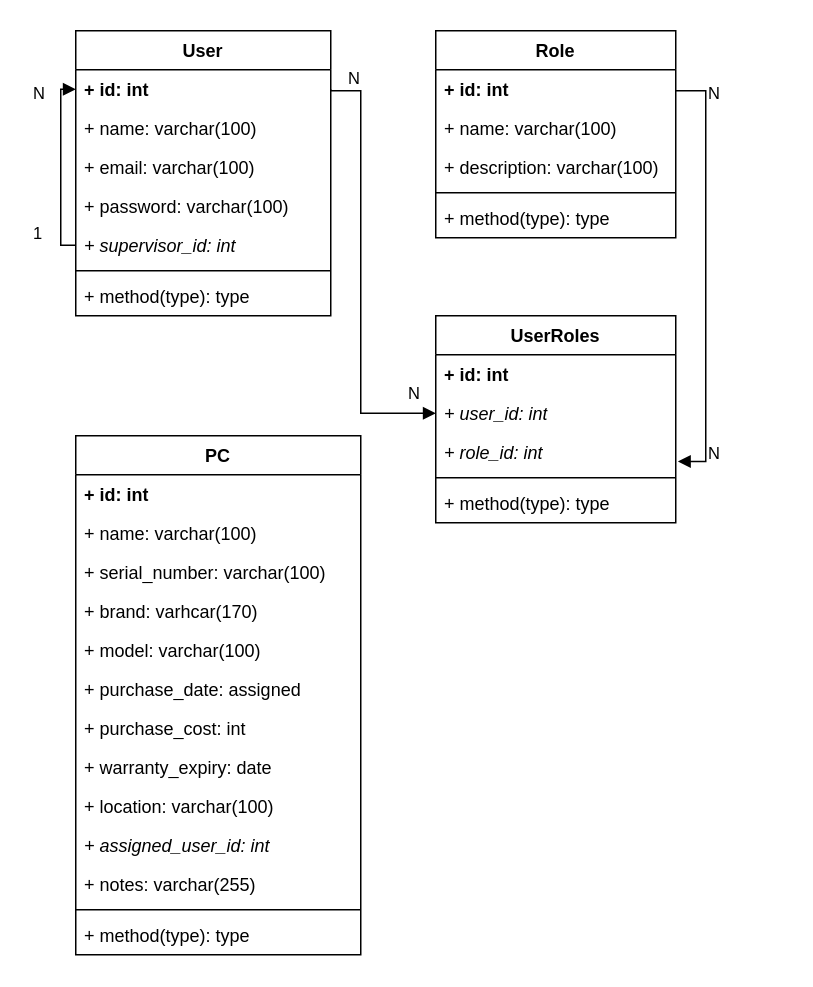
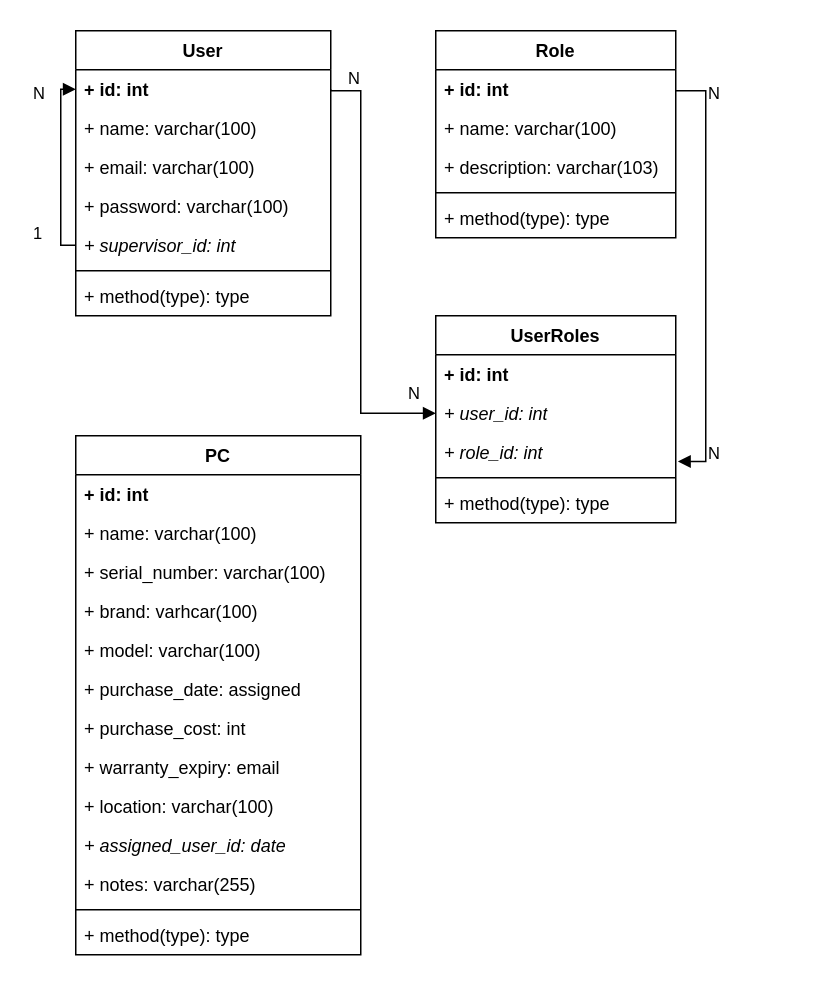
  <mxCell id="0" />
  <mxCell id="1" parent="0" />
  <mxCell id="2" value="User" style="swimlane;fontStyle=1;align=center;verticalAlign=top;childLayout=stackLayout;horizontal=1;startSize=26;horizontalStack=0;resizeParent=1;resizeParentMax=0;resizeLast=0;collapsible=1;marginBottom=0;" parent="1" vertex="1"><mxGeometry x="50" y="20" width="170" height="190" as="geometry" /></mxCell>
  <mxCell id="3" value="+ id: int" style="text;strokeColor=none;fillColor=none;align=left;verticalAlign=top;spacingLeft=4;spacingRight=4;overflow=hidden;rotatable=0;points=[[0,0.5],[1,0.5]];portConstraint=eastwest;fontStyle=1" parent="2" vertex="1"><mxGeometry y="26" width="170" height="26" as="geometry" /></mxCell>
  <mxCell id="4" value="+ name: varchar(100)" style="text;strokeColor=none;fillColor=none;align=left;verticalAlign=top;spacingLeft=4;spacingRight=4;overflow=hidden;rotatable=0;points=[[0,0.5],[1,0.5]];portConstraint=eastwest;" parent="2" vertex="1"><mxGeometry y="52" width="170" height="26" as="geometry" /></mxCell>
  <mxCell id="5" value="+ email: varchar(100)" style="text;strokeColor=none;fillColor=none;align=left;verticalAlign=top;spacingLeft=4;spacingRight=4;overflow=hidden;rotatable=0;points=[[0,0.5],[1,0.5]];portConstraint=eastwest;" parent="2" vertex="1"><mxGeometry y="78" width="170" height="26" as="geometry" /></mxCell>
  <mxCell id="6" value="+ password: varchar(100)" style="text;strokeColor=none;fillColor=none;align=left;verticalAlign=top;spacingLeft=4;spacingRight=4;overflow=hidden;rotatable=0;points=[[0,0.5],[1,0.5]];portConstraint=eastwest;" parent="2" vertex="1"><mxGeometry y="104" width="170" height="26" as="geometry" /></mxCell>
  <mxCell id="7" value="+ supervisor_id: int" style="text;strokeColor=none;fillColor=none;align=left;verticalAlign=top;spacingLeft=4;spacingRight=4;overflow=hidden;rotatable=0;points=[[0,0.5],[1,0.5]];portConstraint=eastwest;fontStyle=2" vertex="1" parent="2"><mxGeometry y="130" width="170" height="26" as="geometry" /></mxCell>
  <mxCell id="8" value="" style="line;strokeWidth=1;fillColor=none;align=left;verticalAlign=middle;spacingTop=-1;spacingLeft=3;spacingRight=3;rotatable=0;labelPosition=right;points=[];portConstraint=eastwest;strokeColor=inherit;" parent="2" vertex="1"><mxGeometry y="156" width="170" height="8" as="geometry" /></mxCell>
  <mxCell id="9" value="+ method(type): type" style="text;strokeColor=none;fillColor=none;align=left;verticalAlign=top;spacingLeft=4;spacingRight=4;overflow=hidden;rotatable=0;points=[[0,0.5],[1,0.5]];portConstraint=eastwest;" parent="2" vertex="1"><mxGeometry y="164" width="170" height="26" as="geometry" /></mxCell>
  <mxCell id="10" value="" style="endArrow=block;endFill=1;html=1;edgeStyle=orthogonalEdgeStyle;align=left;verticalAlign=top;rounded=0;" edge="1" parent="2" source="7" target="3"><mxGeometry x="-0.839" y="-17" relative="1" as="geometry"><mxPoint x="-30" y="150" as="sourcePoint" /><mxPoint x="130" y="150" as="targetPoint" /><Array as="points"><mxPoint x="-10" y="143" /><mxPoint x="-10" y="39" /></Array><mxPoint x="-17" y="17" as="offset" /></mxGeometry></mxCell>
  <mxCell id="11" value="1" style="edgeLabel;resizable=0;html=1;align=left;verticalAlign=bottom;" connectable="0" vertex="1" parent="10"><mxGeometry x="-1" relative="1" as="geometry"><mxPoint x="-30" as="offset" /></mxGeometry></mxCell>
  <mxCell id="12" value="Role" style="swimlane;fontStyle=1;align=center;verticalAlign=top;childLayout=stackLayout;horizontal=1;startSize=26;horizontalStack=0;resizeParent=1;resizeParentMax=0;resizeLast=0;collapsible=1;marginBottom=0;" parent="1" vertex="1"><mxGeometry x="290" y="20" width="160" height="138" as="geometry" /></mxCell>
  <mxCell id="13" value="+ id: int" style="text;strokeColor=none;fillColor=none;align=left;verticalAlign=top;spacingLeft=4;spacingRight=4;overflow=hidden;rotatable=0;points=[[0,0.5],[1,0.5]];portConstraint=eastwest;fontStyle=1" parent="12" vertex="1"><mxGeometry y="26" width="160" height="26" as="geometry" /></mxCell>
  <mxCell id="14" value="+ name: varchar(100)" style="text;strokeColor=none;fillColor=none;align=left;verticalAlign=top;spacingLeft=4;spacingRight=4;overflow=hidden;rotatable=0;points=[[0,0.5],[1,0.5]];portConstraint=eastwest;" parent="12" vertex="1"><mxGeometry y="52" width="160" height="26" as="geometry" /></mxCell>
- <mxCell id="15" value="+ description: varchar(100)" style="text;strokeColor=none;fillColor=none;align=left;verticalAlign=top;spacingLeft=4;spacingRight=4;overflow=hidden;rotatable=0;points=[[0,0.5],[1,0.5]];portConstraint=eastwest;" parent="12" vertex="1"><mxGeometry y="78" width="160" height="26" as="geometry" /></mxCell>
+ <mxCell id="15" value="+ description: varchar(103)" style="text;strokeColor=none;fillColor=none;align=left;verticalAlign=top;spacingLeft=4;spacingRight=4;overflow=hidden;rotatable=0;points=[[0,0.5],[1,0.5]];portConstraint=eastwest;" parent="12" vertex="1"><mxGeometry y="78" width="160" height="26" as="geometry" /></mxCell>
  <mxCell id="16" value="" style="line;strokeWidth=1;fillColor=none;align=left;verticalAlign=middle;spacingTop=-1;spacingLeft=3;spacingRight=3;rotatable=0;labelPosition=right;points=[];portConstraint=eastwest;strokeColor=inherit;" parent="12" vertex="1"><mxGeometry y="104" width="160" height="8" as="geometry" /></mxCell>
  <mxCell id="17" value="+ method(type): type" style="text;strokeColor=none;fillColor=none;align=left;verticalAlign=top;spacingLeft=4;spacingRight=4;overflow=hidden;rotatable=0;points=[[0,0.5],[1,0.5]];portConstraint=eastwest;" parent="12" vertex="1"><mxGeometry y="112" width="160" height="26" as="geometry" /></mxCell>
  <mxCell id="18" value="" style="endArrow=block;endFill=1;html=1;edgeStyle=orthogonalEdgeStyle;align=left;verticalAlign=top;rounded=0;exitX=1;exitY=0.5;exitDx=0;exitDy=0;entryX=0;entryY=0.5;entryDx=0;entryDy=0;" parent="1" source="3" target="23" edge="1"><mxGeometry x="-1" y="-20" relative="1" as="geometry"><mxPoint x="230" y="60" as="sourcePoint" /><mxPoint x="280" y="270" as="targetPoint" /><Array as="points"><mxPoint x="240" y="60" /><mxPoint x="240" y="275" /></Array><mxPoint as="offset" /></mxGeometry></mxCell>
  <mxCell id="19" value="N" style="edgeLabel;resizable=0;html=1;align=left;verticalAlign=bottom;" parent="1" connectable="0" vertex="1"><mxGeometry x="230" y="60" as="geometry" /></mxCell>
  <mxCell id="20" value="N" style="edgeLabel;resizable=0;html=1;align=left;verticalAlign=bottom;" connectable="0" vertex="1" parent="1"><mxGeometry x="20" y="70" as="geometry" /></mxCell>
  <mxCell id="21" value="UserRoles" style="swimlane;fontStyle=1;align=center;verticalAlign=top;childLayout=stackLayout;horizontal=1;startSize=26;horizontalStack=0;resizeParent=1;resizeParentMax=0;resizeLast=0;collapsible=1;marginBottom=0;whiteSpace=wrap;html=1;" vertex="1" parent="1"><mxGeometry x="290" y="210" width="160" height="138" as="geometry" /></mxCell>
  <mxCell id="22" value="&lt;b&gt;+ id: int&lt;/b&gt;" style="text;strokeColor=none;fillColor=none;align=left;verticalAlign=top;spacingLeft=4;spacingRight=4;overflow=hidden;rotatable=0;points=[[0,0.5],[1,0.5]];portConstraint=eastwest;whiteSpace=wrap;html=1;" vertex="1" parent="21"><mxGeometry y="26" width="160" height="26" as="geometry" /></mxCell>
  <mxCell id="23" value="&lt;i&gt;+ user_id: int&lt;/i&gt;" style="text;strokeColor=none;fillColor=none;align=left;verticalAlign=top;spacingLeft=4;spacingRight=4;overflow=hidden;rotatable=0;points=[[0,0.5],[1,0.5]];portConstraint=eastwest;whiteSpace=wrap;html=1;" vertex="1" parent="21"><mxGeometry y="52" width="160" height="26" as="geometry" /></mxCell>
  <mxCell id="24" value="&lt;i&gt;+ role_id: int&lt;/i&gt;" style="text;strokeColor=none;fillColor=none;align=left;verticalAlign=top;spacingLeft=4;spacingRight=4;overflow=hidden;rotatable=0;points=[[0,0.5],[1,0.5]];portConstraint=eastwest;whiteSpace=wrap;html=1;" vertex="1" parent="21"><mxGeometry y="78" width="160" height="26" as="geometry" /></mxCell>
  <mxCell id="25" value="" style="line;strokeWidth=1;fillColor=none;align=left;verticalAlign=middle;spacingTop=-1;spacingLeft=3;spacingRight=3;rotatable=0;labelPosition=right;points=[];portConstraint=eastwest;strokeColor=inherit;" vertex="1" parent="21"><mxGeometry y="104" width="160" height="8" as="geometry" /></mxCell>
  <mxCell id="26" value="+ method(type): type" style="text;strokeColor=none;fillColor=none;align=left;verticalAlign=top;spacingLeft=4;spacingRight=4;overflow=hidden;rotatable=0;points=[[0,0.5],[1,0.5]];portConstraint=eastwest;whiteSpace=wrap;html=1;" vertex="1" parent="21"><mxGeometry y="112" width="160" height="26" as="geometry" /></mxCell>
  <mxCell id="27" value="N" style="edgeLabel;resizable=0;html=1;align=left;verticalAlign=bottom;" connectable="0" vertex="1" parent="1"><mxGeometry x="270" y="270" as="geometry" /></mxCell>
  <mxCell id="28" value="" style="endArrow=block;endFill=1;html=1;edgeStyle=orthogonalEdgeStyle;align=left;verticalAlign=top;rounded=0;exitX=1;exitY=0.5;exitDx=0;exitDy=0;entryX=1.009;entryY=0.738;entryDx=0;entryDy=0;entryPerimeter=0;" edge="1" parent="1" target="24"><mxGeometry x="-1" y="-20" relative="1" as="geometry"><mxPoint x="450" y="60" as="sourcePoint" /><mxPoint x="520" y="276" as="targetPoint" /><Array as="points"><mxPoint x="470" y="61" /><mxPoint x="470" y="307" /><mxPoint x="520" y="307" /></Array><mxPoint as="offset" /></mxGeometry></mxCell>
  <mxCell id="29" value="N" style="edgeLabel;resizable=0;html=1;align=left;verticalAlign=bottom;" connectable="0" vertex="1" parent="1"><mxGeometry x="470" y="70" as="geometry" /></mxCell>
  <mxCell id="30" value="N" style="edgeLabel;resizable=0;html=1;align=left;verticalAlign=bottom;" connectable="0" vertex="1" parent="1"><mxGeometry x="470" y="310" as="geometry" /></mxCell>
  <mxCell id="31" value="PC" style="swimlane;fontStyle=1;align=center;verticalAlign=top;childLayout=stackLayout;horizontal=1;startSize=26;horizontalStack=0;resizeParent=1;resizeParentMax=0;resizeLast=0;collapsible=1;marginBottom=0;whiteSpace=wrap;html=1;" vertex="1" parent="1"><mxGeometry x="50" y="290" width="190" height="346" as="geometry" /></mxCell>
  <mxCell id="32" value="&lt;b&gt;+ id: int&lt;/b&gt;" style="text;strokeColor=none;fillColor=none;align=left;verticalAlign=top;spacingLeft=4;spacingRight=4;overflow=hidden;rotatable=0;points=[[0,0.5],[1,0.5]];portConstraint=eastwest;whiteSpace=wrap;html=1;" vertex="1" parent="31"><mxGeometry y="26" width="190" height="26" as="geometry" /></mxCell>
  <mxCell id="33" value="+ name: varchar(100)" style="text;strokeColor=none;fillColor=none;align=left;verticalAlign=top;spacingLeft=4;spacingRight=4;overflow=hidden;rotatable=0;points=[[0,0.5],[1,0.5]];portConstraint=eastwest;whiteSpace=wrap;html=1;" vertex="1" parent="31"><mxGeometry y="52" width="190" height="26" as="geometry" /></mxCell>
  <mxCell id="34" value="+ serial_number: varchar(100)" style="text;strokeColor=none;fillColor=none;align=left;verticalAlign=top;spacingLeft=4;spacingRight=4;overflow=hidden;rotatable=0;points=[[0,0.5],[1,0.5]];portConstraint=eastwest;whiteSpace=wrap;html=1;" vertex="1" parent="31"><mxGeometry y="78" width="190" height="26" as="geometry" /></mxCell>
- <mxCell id="35" value="+ brand: varhcar(170)" style="text;strokeColor=none;fillColor=none;align=left;verticalAlign=top;spacingLeft=4;spacingRight=4;overflow=hidden;rotatable=0;points=[[0,0.5],[1,0.5]];portConstraint=eastwest;whiteSpace=wrap;html=1;" vertex="1" parent="31"><mxGeometry y="104" width="190" height="26" as="geometry" /></mxCell>
+ <mxCell id="35" value="+ brand: varhcar(100)" style="text;strokeColor=none;fillColor=none;align=left;verticalAlign=top;spacingLeft=4;spacingRight=4;overflow=hidden;rotatable=0;points=[[0,0.5],[1,0.5]];portConstraint=eastwest;whiteSpace=wrap;html=1;" vertex="1" parent="31"><mxGeometry y="104" width="190" height="26" as="geometry" /></mxCell>
  <mxCell id="36" value="+ model: varchar(100)" style="text;strokeColor=none;fillColor=none;align=left;verticalAlign=top;spacingLeft=4;spacingRight=4;overflow=hidden;rotatable=0;points=[[0,0.5],[1,0.5]];portConstraint=eastwest;whiteSpace=wrap;html=1;" vertex="1" parent="31"><mxGeometry y="130" width="190" height="26" as="geometry" /></mxCell>
  <mxCell id="37" value="+ purchase_date: assigned" style="text;strokeColor=none;fillColor=none;align=left;verticalAlign=top;spacingLeft=4;spacingRight=4;overflow=hidden;rotatable=0;points=[[0,0.5],[1,0.5]];portConstraint=eastwest;whiteSpace=wrap;html=1;" vertex="1" parent="31"><mxGeometry y="156" width="190" height="26" as="geometry" /></mxCell>
  <mxCell id="38" value="+ purchase_cost: int" style="text;strokeColor=none;fillColor=none;align=left;verticalAlign=top;spacingLeft=4;spacingRight=4;overflow=hidden;rotatable=0;points=[[0,0.5],[1,0.5]];portConstraint=eastwest;whiteSpace=wrap;html=1;" vertex="1" parent="31"><mxGeometry y="182" width="190" height="26" as="geometry" /></mxCell>
- <mxCell id="39" value="+ warranty_expiry: date" style="text;strokeColor=none;fillColor=none;align=left;verticalAlign=top;spacingLeft=4;spacingRight=4;overflow=hidden;rotatable=0;points=[[0,0.5],[1,0.5]];portConstraint=eastwest;whiteSpace=wrap;html=1;" vertex="1" parent="31"><mxGeometry y="208" width="190" height="26" as="geometry" /></mxCell>
+ <mxCell id="39" value="+ warranty_expiry: email" style="text;strokeColor=none;fillColor=none;align=left;verticalAlign=top;spacingLeft=4;spacingRight=4;overflow=hidden;rotatable=0;points=[[0,0.5],[1,0.5]];portConstraint=eastwest;whiteSpace=wrap;html=1;" vertex="1" parent="31"><mxGeometry y="208" width="190" height="26" as="geometry" /></mxCell>
  <mxCell id="40" value="+ location: varchar(100)" style="text;strokeColor=none;fillColor=none;align=left;verticalAlign=top;spacingLeft=4;spacingRight=4;overflow=hidden;rotatable=0;points=[[0,0.5],[1,0.5]];portConstraint=eastwest;whiteSpace=wrap;html=1;" vertex="1" parent="31"><mxGeometry y="234" width="190" height="26" as="geometry" /></mxCell>
- <mxCell id="41" value="&lt;i&gt;+ assigned_user_id: int&lt;/i&gt;" style="text;strokeColor=none;fillColor=none;align=left;verticalAlign=top;spacingLeft=4;spacingRight=4;overflow=hidden;rotatable=0;points=[[0,0.5],[1,0.5]];portConstraint=eastwest;whiteSpace=wrap;html=1;" vertex="1" parent="31"><mxGeometry y="260" width="190" height="26" as="geometry" /></mxCell>
+ <mxCell id="41" value="&lt;i&gt;+ assigned_user_id: date&lt;/i&gt;" style="text;strokeColor=none;fillColor=none;align=left;verticalAlign=top;spacingLeft=4;spacingRight=4;overflow=hidden;rotatable=0;points=[[0,0.5],[1,0.5]];portConstraint=eastwest;whiteSpace=wrap;html=1;" vertex="1" parent="31"><mxGeometry y="260" width="190" height="26" as="geometry" /></mxCell>
  <mxCell id="42" value="+ notes: varchar(255)" style="text;strokeColor=none;fillColor=none;align=left;verticalAlign=top;spacingLeft=4;spacingRight=4;overflow=hidden;rotatable=0;points=[[0,0.5],[1,0.5]];portConstraint=eastwest;whiteSpace=wrap;html=1;" vertex="1" parent="31"><mxGeometry y="286" width="190" height="26" as="geometry" /></mxCell>
  <mxCell id="43" value="" style="line;strokeWidth=1;fillColor=none;align=left;verticalAlign=middle;spacingTop=-1;spacingLeft=3;spacingRight=3;rotatable=0;labelPosition=right;points=[];portConstraint=eastwest;strokeColor=inherit;" vertex="1" parent="31"><mxGeometry y="312" width="190" height="8" as="geometry" /></mxCell>
  <mxCell id="44" value="+ method(type): type" style="text;strokeColor=none;fillColor=none;align=left;verticalAlign=top;spacingLeft=4;spacingRight=4;overflow=hidden;rotatable=0;points=[[0,0.5],[1,0.5]];portConstraint=eastwest;whiteSpace=wrap;html=1;" vertex="1" parent="31"><mxGeometry y="320" width="190" height="26" as="geometry" /></mxCell>
